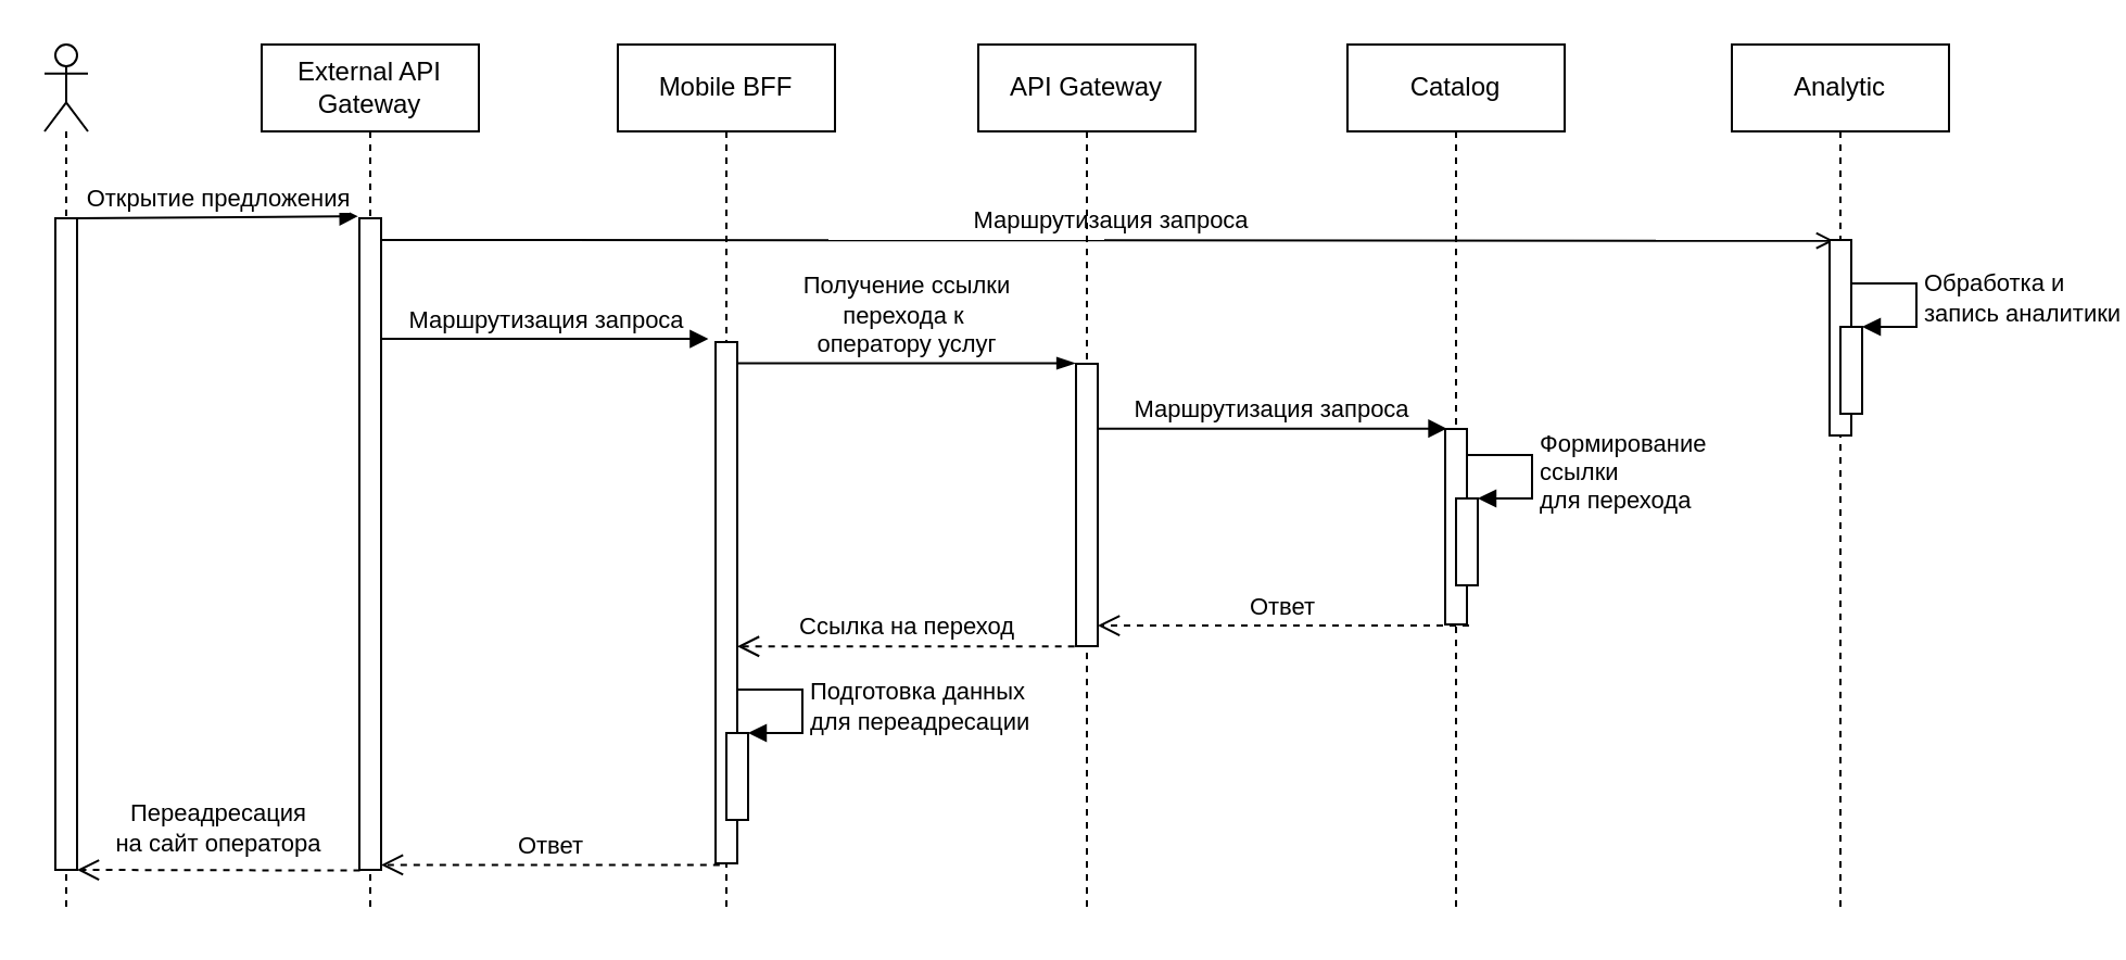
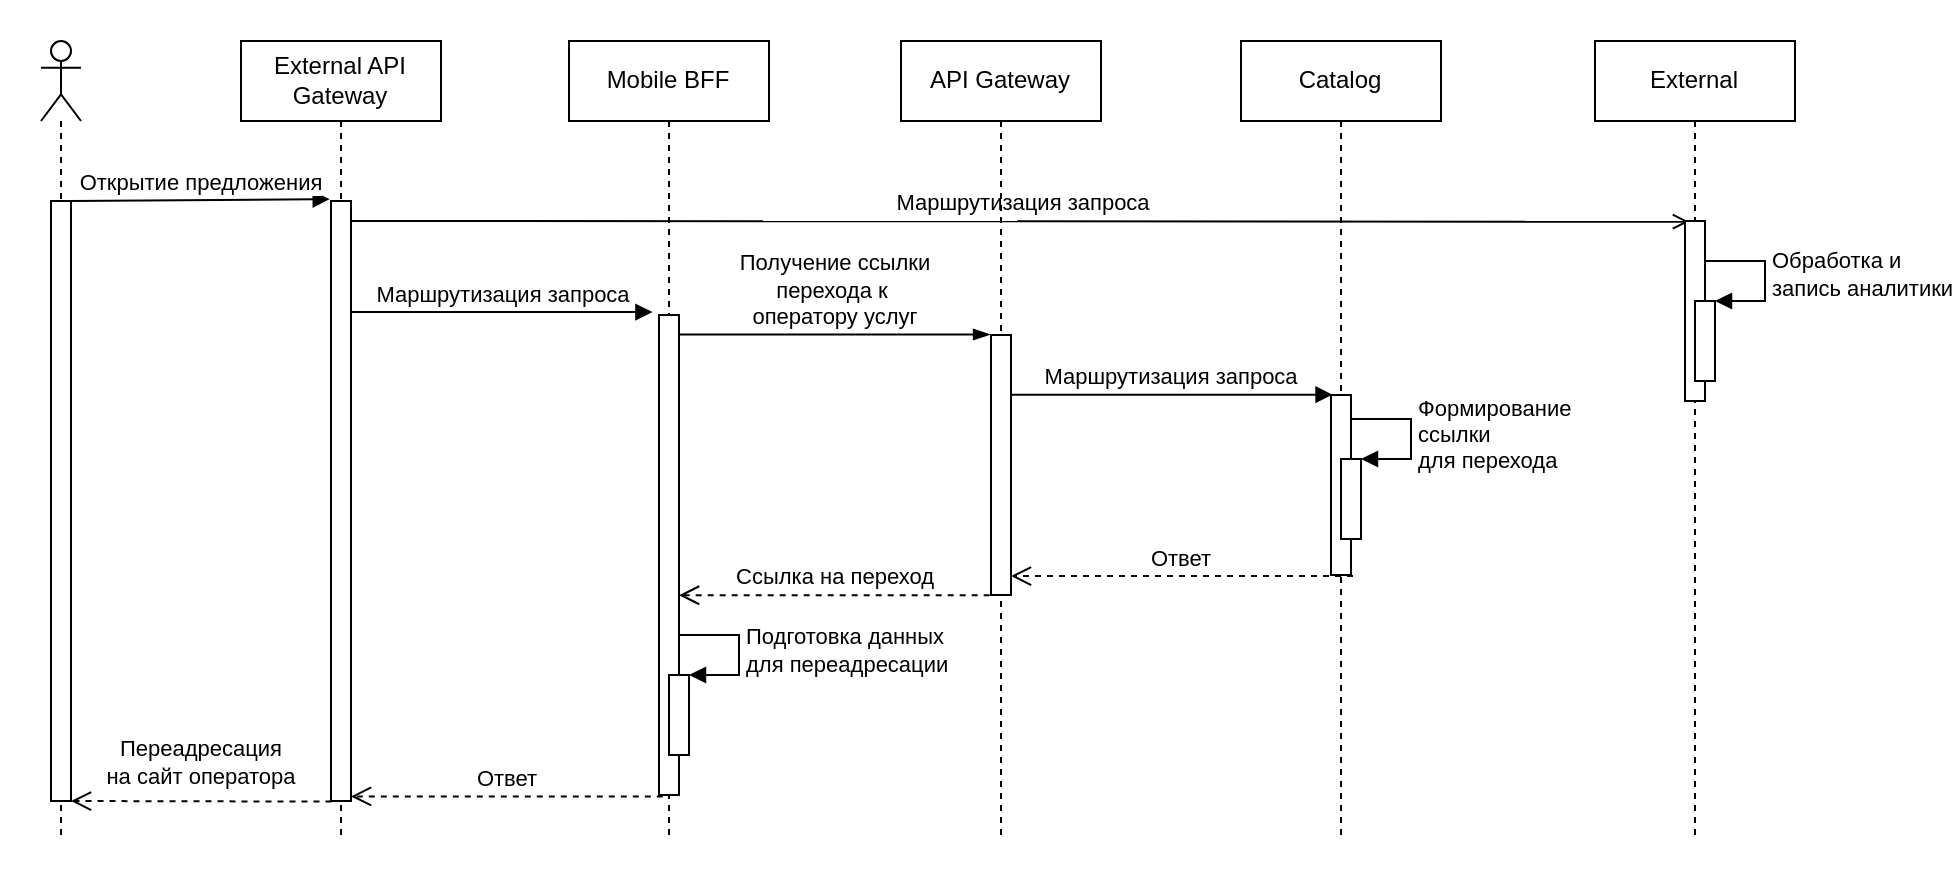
  <mxCell id="0" />
  <mxCell id="1" parent="0" />
  <mxCell id="2" value="" style="shape=umlLifeline;participant=umlActor;perimeter=lifelinePerimeter;whiteSpace=wrap;html=1;container=1;collapsible=0;recursiveResize=0;verticalAlign=top;spacingTop=36;outlineConnect=0;" parent="1" vertex="1"><mxGeometry x="20" y="20" width="20" height="400" as="geometry" /></mxCell>
  <mxCell id="3" value="" style="html=1;points=[];perimeter=orthogonalPerimeter;" parent="2" vertex="1"><mxGeometry x="5" y="80" width="10" height="300" as="geometry" /></mxCell>
  <mxCell id="4" value="Открытие предложения" style="html=1;verticalAlign=bottom;endArrow=block;entryX=-0.064;entryY=-0.003;entryDx=0;entryDy=0;entryPerimeter=0;" parent="1" target="6" edge="1"><mxGeometry relative="1" as="geometry"><mxPoint x="35" y="100" as="sourcePoint" /><mxPoint x="165" y="100" as="targetPoint" /></mxGeometry></mxCell>
  <mxCell id="5" value="External API Gateway" style="shape=umlLifeline;perimeter=lifelinePerimeter;whiteSpace=wrap;html=1;container=1;collapsible=0;recursiveResize=0;outlineConnect=0;" parent="1" vertex="1"><mxGeometry x="120" y="20" width="100" height="400" as="geometry" /></mxCell>
  <mxCell id="6" value="" style="html=1;points=[];perimeter=orthogonalPerimeter;" parent="5" vertex="1"><mxGeometry x="45" y="80" width="10" height="300" as="geometry" /></mxCell>
  <mxCell id="7" value="Маршрутизация запроса" style="html=1;verticalAlign=bottom;endArrow=open;entryX=0.198;entryY=0.004;entryDx=0;entryDy=0;entryPerimeter=0;endFill=0;" edge="1" parent="5" target="17"><mxGeometry x="0.005" width="80" relative="1" as="geometry"><mxPoint x="55" y="90.0" as="sourcePoint" /><mxPoint x="720" y="90" as="targetPoint" /><mxPoint as="offset" /></mxGeometry></mxCell>
  <mxCell id="8" value="Mobile BFF" style="shape=umlLifeline;perimeter=lifelinePerimeter;whiteSpace=wrap;html=1;container=1;collapsible=0;recursiveResize=0;outlineConnect=0;" parent="1" vertex="1"><mxGeometry x="284" y="20" width="100" height="400" as="geometry" /></mxCell>
  <mxCell id="9" value="" style="html=1;points=[];perimeter=orthogonalPerimeter;" parent="8" vertex="1"><mxGeometry x="45" y="137" width="10" height="240" as="geometry" /></mxCell>
  <mxCell id="10" value="" style="html=1;points=[];perimeter=orthogonalPerimeter;" parent="8" vertex="1"><mxGeometry x="50" y="317" width="10" height="40" as="geometry" /></mxCell>
  <mxCell id="11" value="Подготовка данных&lt;br&gt;для переадресации" style="edgeStyle=orthogonalEdgeStyle;html=1;align=left;spacingLeft=2;endArrow=block;rounded=0;entryX=1;entryY=0;" parent="8" target="10" edge="1"><mxGeometry relative="1" as="geometry"><mxPoint x="55" y="297" as="sourcePoint" /><Array as="points"><mxPoint x="85" y="297" /></Array></mxGeometry></mxCell>
  <mxCell id="12" value="Catalog" style="shape=umlLifeline;perimeter=lifelinePerimeter;whiteSpace=wrap;html=1;container=1;collapsible=0;recursiveResize=0;outlineConnect=0;" parent="1" vertex="1"><mxGeometry x="620" y="20" width="100" height="400" as="geometry" /></mxCell>
  <mxCell id="13" value="" style="html=1;points=[];perimeter=orthogonalPerimeter;" parent="12" vertex="1"><mxGeometry x="45" y="177" width="10" height="90" as="geometry" /></mxCell>
  <mxCell id="14" value="" style="html=1;points=[];perimeter=orthogonalPerimeter;" parent="12" vertex="1"><mxGeometry x="50" y="209" width="10" height="40" as="geometry" /></mxCell>
  <mxCell id="15" value="Формирование &lt;br&gt;ссылки&lt;br&gt;для перехода" style="edgeStyle=orthogonalEdgeStyle;html=1;align=left;spacingLeft=2;endArrow=block;rounded=0;entryX=1;entryY=0;" parent="12" target="14" edge="1"><mxGeometry relative="1" as="geometry"><mxPoint x="55" y="189" as="sourcePoint" /><Array as="points"><mxPoint x="85" y="189" /></Array></mxGeometry></mxCell>
- <mxCell id="16" value="Analytic" style="shape=umlLifeline;perimeter=lifelinePerimeter;whiteSpace=wrap;html=1;container=1;collapsible=0;recursiveResize=0;outlineConnect=0;" parent="1" vertex="1"><mxGeometry x="797" y="20" width="100" height="400" as="geometry" /></mxCell>
+ <mxCell id="16" value="External" style="shape=umlLifeline;perimeter=lifelinePerimeter;whiteSpace=wrap;html=1;container=1;collapsible=0;recursiveResize=0;outlineConnect=0;" parent="1" vertex="1"><mxGeometry x="797" y="20" width="100" height="400" as="geometry" /></mxCell>
  <mxCell id="17" value="" style="html=1;points=[];perimeter=orthogonalPerimeter;" vertex="1" parent="16"><mxGeometry x="45" y="90" width="10" height="90" as="geometry" /></mxCell>
  <mxCell id="18" value="" style="html=1;points=[];perimeter=orthogonalPerimeter;" vertex="1" parent="16"><mxGeometry x="50" y="130" width="10" height="40" as="geometry" /></mxCell>
  <mxCell id="19" value="Обработка и&lt;br&gt;запись аналитики" style="edgeStyle=orthogonalEdgeStyle;html=1;align=left;spacingLeft=2;endArrow=block;rounded=0;entryX=1;entryY=0;" edge="1" target="18" parent="16"><mxGeometry x="-0.002" relative="1" as="geometry"><mxPoint x="55" y="110" as="sourcePoint" /><Array as="points"><mxPoint x="85" y="110" /></Array><mxPoint as="offset" /></mxGeometry></mxCell>
  <mxCell id="20" value="Маршрутизация запроса" style="html=1;verticalAlign=bottom;endArrow=block;entryX=-0.329;entryY=-0.006;entryDx=0;entryDy=0;entryPerimeter=0;" parent="1" source="6" edge="1" target="9"><mxGeometry x="0.005" width="80" relative="1" as="geometry"><mxPoint x="180" y="120" as="sourcePoint" /><mxPoint x="330" y="120" as="targetPoint" /><mxPoint as="offset" /></mxGeometry></mxCell>
  <mxCell id="21" value="Получение ссылки&lt;br&gt;перехода к&amp;nbsp;&lt;br&gt;оператору услуг" style="html=1;verticalAlign=bottom;endArrow=blockThin;entryX=-0.045;entryY=-0.002;entryDx=0;entryDy=0;entryPerimeter=0;endFill=1;" parent="1" source="9" target="23" edge="1"><mxGeometry width="80" relative="1" as="geometry"><mxPoint x="370" y="167" as="sourcePoint" /><mxPoint x="540.45" y="167" as="targetPoint" /><mxPoint as="offset" /></mxGeometry></mxCell>
  <mxCell id="22" value="API Gateway" style="shape=umlLifeline;perimeter=lifelinePerimeter;whiteSpace=wrap;html=1;container=1;collapsible=0;recursiveResize=0;outlineConnect=0;" parent="1" vertex="1"><mxGeometry x="450" y="20" width="100" height="400" as="geometry" /></mxCell>
  <mxCell id="23" value="" style="html=1;points=[];perimeter=orthogonalPerimeter;" parent="22" vertex="1"><mxGeometry x="45" y="147" width="10" height="130" as="geometry" /></mxCell>
  <mxCell id="24" value="Маршрутизация запроса" style="html=1;verticalAlign=bottom;endArrow=block;entryX=0.078;entryY=-0.002;entryDx=0;entryDy=0;entryPerimeter=0;" parent="1" source="23" target="13" edge="1"><mxGeometry width="80" relative="1" as="geometry"><mxPoint x="560" y="197" as="sourcePoint" /><mxPoint x="660" y="197" as="targetPoint" /><mxPoint as="offset" /></mxGeometry></mxCell>
  <mxCell id="25" value="Ответ" style="html=1;verticalAlign=bottom;endArrow=open;dashed=1;endSize=8;exitX=1.1;exitY=1.006;exitDx=0;exitDy=0;exitPerimeter=0;" parent="1" source="13" target="23" edge="1"><mxGeometry relative="1" as="geometry"><mxPoint x="530" y="287" as="targetPoint" /><mxPoint x="664.5" y="287" as="sourcePoint" /></mxGeometry></mxCell>
  <mxCell id="26" value="Ссылка на переход" style="html=1;verticalAlign=bottom;endArrow=open;dashed=1;endSize=8;exitX=-0.067;exitY=1.001;exitDx=0;exitDy=0;exitPerimeter=0;" parent="1" source="23" target="9" edge="1"><mxGeometry x="-0.009" relative="1" as="geometry"><mxPoint x="360" y="298" as="targetPoint" /><mxPoint x="480" y="298" as="sourcePoint" /><mxPoint as="offset" /></mxGeometry></mxCell>
  <mxCell id="27" value="" style="html=1;verticalAlign=bottom;endArrow=open;dashed=1;endSize=8;exitX=0.026;exitY=1.001;exitDx=0;exitDy=0;exitPerimeter=0;" parent="1" source="6" target="3" edge="1"><mxGeometry relative="1" as="geometry"><mxPoint x="50" y="280" as="targetPoint" /><mxPoint x="140" y="280" as="sourcePoint" /></mxGeometry></mxCell>
  <mxCell id="28" value="Переадресация&lt;br&gt;на сайт оператора" style="edgeLabel;html=1;align=center;verticalAlign=middle;resizable=0;points=[];" vertex="1" connectable="0" parent="27"><mxGeometry x="0.131" y="-2" relative="1" as="geometry"><mxPoint x="8" y="-18" as="offset" /></mxGeometry></mxCell>
  <mxCell id="29" value="Ответ" style="html=1;verticalAlign=bottom;endArrow=open;dashed=1;endSize=8;exitX=0.191;exitY=1.003;exitDx=0;exitDy=0;exitPerimeter=0;" parent="1" source="9" target="6" edge="1"><mxGeometry relative="1" as="geometry"><mxPoint x="190" y="270" as="targetPoint" /><mxPoint x="329" y="270" as="sourcePoint" /></mxGeometry></mxCell>
